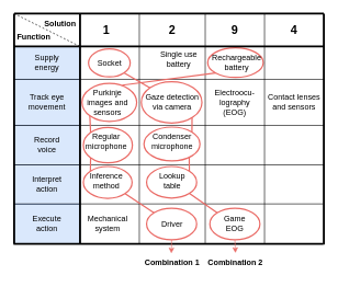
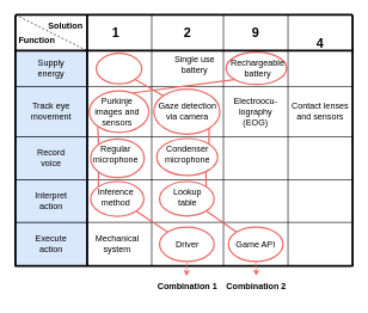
  <mxCell id="0" />
  <mxCell id="1" parent="0" />
  <mxCell id="2" value="" style="ellipse;whiteSpace=wrap;html=1;fontSize=18;strokeColor=#EA6B66;strokeWidth=2;" vertex="1" parent="1"><mxGeometry x="314.75" y="72" width="84.25" height="45" as="geometry" /></mxCell>
  <mxCell id="3" value="" style="ellipse;whiteSpace=wrap;html=1;fontSize=18;strokeColor=#EA6B66;strokeWidth=2;" vertex="1" parent="1"><mxGeometry x="133.87" y="73.75" width="63.25" height="42.5" as="geometry" /></mxCell>
  <mxCell id="4" value="" style="ellipse;whiteSpace=wrap;html=1;fontSize=18;strokeColor=#EA6B66;strokeWidth=2;" vertex="1" parent="1"><mxGeometry x="222" y="316" width="76" height="48" as="geometry" /></mxCell>
  <mxCell id="5" value="" style="ellipse;whiteSpace=wrap;html=1;fontSize=18;strokeColor=#EA6B66;strokeWidth=2;" vertex="1" parent="1"><mxGeometry x="318" y="316" width="76" height="48" as="geometry" /></mxCell>
  <mxCell id="6" value="" style="ellipse;whiteSpace=wrap;html=1;fontSize=18;strokeColor=#EA6B66;strokeWidth=2;" parent="1" vertex="1"><mxGeometry x="222" y="252.5" width="76" height="48" as="geometry" /></mxCell>
  <mxCell id="7" value="" style="ellipse;whiteSpace=wrap;html=1;fontSize=18;strokeColor=#EA6B66;strokeWidth=2;" parent="1" vertex="1"><mxGeometry x="218" y="192.5" width="85" height="51.5" as="geometry" /></mxCell>
  <mxCell id="8" value="" style="ellipse;whiteSpace=wrap;html=1;fontSize=18;strokeColor=#EA6B66;strokeWidth=2;" parent="1" vertex="1"><mxGeometry x="126" y="252.5" width="74" height="48.5" as="geometry" /></mxCell>
  <mxCell id="9" value="" style="ellipse;whiteSpace=wrap;html=1;fontSize=18;strokeColor=#EA6B66;strokeWidth=2;" parent="1" vertex="1"><mxGeometry x="126" y="193" width="74.5" height="54" as="geometry" /></mxCell>
  <mxCell id="10" value="" style="ellipse;whiteSpace=wrap;html=1;fontSize=18;strokeColor=#EA6B66;strokeWidth=2;" parent="1" vertex="1"><mxGeometry x="124" y="126.06" width="83" height="57.87" as="geometry" /></mxCell>
  <mxCell id="11" value="" style="ellipse;whiteSpace=wrap;html=1;fontSize=18;strokeColor=#EA6B66;strokeWidth=2;" parent="1" vertex="1"><mxGeometry x="214" y="123.5" width="92" height="63" as="geometry" /></mxCell>
  <mxCell id="12" value="&lt;b&gt;Function&lt;/b&gt;" style="text;html=1;strokeColor=none;fillColor=none;align=center;verticalAlign=middle;whiteSpace=wrap;rounded=0;" parent="1" vertex="1"><mxGeometry x="21" y="40" width="60" height="30" as="geometry" /></mxCell>
  <mxCell id="13" value="&lt;b&gt;Solution&lt;/b&gt;" style="text;html=1;strokeColor=none;fillColor=none;align=center;verticalAlign=middle;whiteSpace=wrap;rounded=0;" parent="1" vertex="1"><mxGeometry x="61" y="20" width="60" height="30" as="geometry" /></mxCell>
  <mxCell id="14" value="Supply&lt;br&gt;energy" style="text;html=1;strokeColor=#6c8ebf;fillColor=#dae8fc;align=center;verticalAlign=middle;whiteSpace=wrap;rounded=0;" parent="1" vertex="1"><mxGeometry x="21" y="70" width="100" height="50" as="geometry" /></mxCell>
  <mxCell id="15" value="Track eye movement" style="text;html=1;strokeColor=#6c8ebf;fillColor=#dae8fc;align=center;verticalAlign=middle;whiteSpace=wrap;rounded=0;" parent="1" vertex="1"><mxGeometry x="21" y="120" width="100" height="70" as="geometry" /></mxCell>
  <mxCell id="16" value="Record&lt;br&gt;voice" style="text;html=1;strokeColor=#6c8ebf;fillColor=#dae8fc;align=center;verticalAlign=middle;whiteSpace=wrap;rounded=0;" parent="1" vertex="1"><mxGeometry x="21" y="190" width="100" height="60" as="geometry" /></mxCell>
  <mxCell id="17" value="Interpret&lt;br&gt;action" style="text;html=1;strokeColor=#6c8ebf;fillColor=#dae8fc;align=center;verticalAlign=middle;whiteSpace=wrap;rounded=0;" parent="1" vertex="1"><mxGeometry x="21" y="250" width="100" height="60" as="geometry" /></mxCell>
  <mxCell id="18" value="" style="endArrow=none;html=1;rounded=0;" parent="1" edge="1"><mxGeometry width="50" height="50" relative="1" as="geometry"><mxPoint x="311" y="20" as="sourcePoint" /><mxPoint x="311" y="369" as="targetPoint" /></mxGeometry></mxCell>
  <mxCell id="19" value="Single use battery" style="text;html=1;strokeColor=none;fillColor=none;align=center;verticalAlign=middle;whiteSpace=wrap;rounded=0;" parent="1" vertex="1"><mxGeometry x="241" y="75" width="60" height="30" as="geometry" /></mxCell>
  <mxCell id="20" value="" style="endArrow=none;html=1;rounded=0;" parent="1" edge="1"><mxGeometry width="50" height="50" relative="1" as="geometry"><mxPoint x="211" y="20" as="sourcePoint" /><mxPoint x="211" y="370" as="targetPoint" /></mxGeometry></mxCell>
- <mxCell id="21" value="Socket" style="text;html=1;strokeColor=none;fillColor=none;align=center;verticalAlign=middle;whiteSpace=wrap;rounded=0;" parent="1" vertex="1"><mxGeometry x="135.5" y="80" width="60" height="30" as="geometry" /></mxCell>
  <mxCell id="22" value="Purkinje images and sensors" style="text;html=1;strokeColor=none;fillColor=none;align=center;verticalAlign=middle;whiteSpace=wrap;rounded=0;" parent="1" vertex="1"><mxGeometry x="126" y="140" width="74" height="30" as="geometry" /></mxCell>
  <mxCell id="23" value="Gaze detection via camera" style="text;html=1;strokeColor=none;fillColor=none;align=center;verticalAlign=middle;whiteSpace=wrap;rounded=0;" parent="1" vertex="1"><mxGeometry x="216" y="140" width="90" height="30" as="geometry" /></mxCell>
  <mxCell id="24" value="Electroocu-&lt;br&gt;lography (EOG)" style="text;html=1;strokeColor=none;fillColor=none;align=center;verticalAlign=middle;whiteSpace=wrap;rounded=0;" parent="1" vertex="1"><mxGeometry x="321" y="135" width="70" height="40" as="geometry" /></mxCell>
  <mxCell id="25" value="Contact lenses and sensors" style="text;html=1;strokeColor=none;fillColor=none;align=center;verticalAlign=middle;whiteSpace=wrap;rounded=0;" parent="1" vertex="1"><mxGeometry x="401" y="140" width="90" height="30" as="geometry" /></mxCell>
  <mxCell id="26" value="" style="endArrow=none;html=1;rounded=0;" parent="1" edge="1"><mxGeometry width="50" height="50" relative="1" as="geometry"><mxPoint x="401" y="20" as="sourcePoint" /><mxPoint x="401" y="369" as="targetPoint" /></mxGeometry></mxCell>
  <mxCell id="27" value="" style="endArrow=none;html=1;rounded=0;strokeWidth=3;" parent="1" edge="1"><mxGeometry width="50" height="50" relative="1" as="geometry"><mxPoint x="491" y="20" as="sourcePoint" /><mxPoint x="491" y="371" as="targetPoint" /></mxGeometry></mxCell>
  <mxCell id="28" value="" style="endArrow=none;html=1;rounded=0;strokeWidth=3;" parent="1" edge="1"><mxGeometry width="50" height="50" relative="1" as="geometry"><mxPoint x="21" y="70" as="sourcePoint" /><mxPoint x="491" y="70" as="targetPoint" /></mxGeometry></mxCell>
  <mxCell id="29" value="" style="endArrow=none;html=1;rounded=0;strokeWidth=1;" parent="1" edge="1"><mxGeometry width="50" height="50" relative="1" as="geometry"><mxPoint x="21" y="120" as="sourcePoint" /><mxPoint x="491" y="120" as="targetPoint" /></mxGeometry></mxCell>
  <mxCell id="30" value="" style="endArrow=none;html=1;rounded=0;strokeWidth=1;" parent="1" edge="1"><mxGeometry width="50" height="50" relative="1" as="geometry"><mxPoint x="21" y="190" as="sourcePoint" /><mxPoint x="491" y="190" as="targetPoint" /></mxGeometry></mxCell>
  <mxCell id="31" value="" style="endArrow=none;html=1;rounded=0;strokeWidth=1;" parent="1" edge="1"><mxGeometry width="50" height="50" relative="1" as="geometry"><mxPoint x="21" y="250" as="sourcePoint" /><mxPoint x="491" y="250" as="targetPoint" /></mxGeometry></mxCell>
  <mxCell id="32" value="" style="endArrow=none;dashed=1;html=1;rounded=0;strokeWidth=1;" parent="1" edge="1"><mxGeometry width="50" height="50" relative="1" as="geometry"><mxPoint x="21" y="20" as="sourcePoint" /><mxPoint x="121" y="70" as="targetPoint" /></mxGeometry></mxCell>
  <mxCell id="33" value="" style="endArrow=none;html=1;rounded=0;strokeWidth=3;" parent="1" edge="1"><mxGeometry width="50" height="50" relative="1" as="geometry"><mxPoint x="21" y="20" as="sourcePoint" /><mxPoint x="491" y="20" as="targetPoint" /></mxGeometry></mxCell>
  <mxCell id="34" value="Regular microphone" style="text;html=1;strokeColor=none;fillColor=none;align=center;verticalAlign=middle;whiteSpace=wrap;rounded=0;" parent="1" vertex="1"><mxGeometry x="131" y="200" width="60" height="30" as="geometry" /></mxCell>
  <mxCell id="35" value="Condenser microphone" style="text;html=1;strokeColor=none;fillColor=none;align=center;verticalAlign=middle;whiteSpace=wrap;rounded=0;" parent="1" vertex="1"><mxGeometry x="231" y="200" width="60" height="30" as="geometry" /></mxCell>
  <mxCell id="36" value="Inference method" style="text;html=1;strokeColor=none;fillColor=none;align=center;verticalAlign=middle;whiteSpace=wrap;rounded=0;" parent="1" vertex="1"><mxGeometry x="131" y="260" width="60" height="30" as="geometry" /></mxCell>
  <mxCell id="37" value="Lookup table" style="text;html=1;strokeColor=none;fillColor=none;align=center;verticalAlign=middle;whiteSpace=wrap;rounded=0;" parent="1" vertex="1"><mxGeometry x="231" y="260" width="60" height="30" as="geometry" /></mxCell>
  <mxCell id="38" value="&lt;b&gt;&lt;font style=&quot;font-size: 18px&quot;&gt;1&lt;/font&gt;&lt;/b&gt;" style="text;html=1;strokeColor=none;fillColor=none;align=center;verticalAlign=middle;whiteSpace=wrap;rounded=0;" parent="1" vertex="1"><mxGeometry x="131" y="30" width="60" height="30" as="geometry" /></mxCell>
  <mxCell id="39" value="&lt;b&gt;&lt;font style=&quot;font-size: 18px&quot;&gt;2&lt;/font&gt;&lt;/b&gt;" style="text;html=1;strokeColor=none;fillColor=none;align=center;verticalAlign=middle;whiteSpace=wrap;rounded=0;" parent="1" vertex="1"><mxGeometry x="231" y="30" width="60" height="30" as="geometry" /></mxCell>
  <mxCell id="40" value="&lt;b&gt;&lt;font style=&quot;font-size: 18px&quot;&gt;9&lt;/font&gt;&lt;/b&gt;" style="text;html=1;strokeColor=none;fillColor=none;align=center;verticalAlign=middle;whiteSpace=wrap;rounded=0;" parent="1" vertex="1"><mxGeometry x="326" y="30" width="60" height="30" as="geometry" /></mxCell>
- <mxCell id="41" value="&lt;b&gt;&lt;font style=&quot;font-size: 18px&quot;&gt;4&lt;/font&gt;&lt;/b&gt;" style="text;html=1;strokeColor=none;fillColor=none;align=center;verticalAlign=middle;whiteSpace=wrap;rounded=0;" parent="1" vertex="1"><mxGeometry x="416" y="30" width="60" height="30" as="geometry" /></mxCell>
+ <mxCell id="41" value="&lt;b&gt;&lt;font style=&quot;font-size: 18px&quot;&gt;4&lt;/font&gt;&lt;/b&gt;" style="text;html=1;strokeColor=none;fillColor=none;align=center;verticalAlign=middle;whiteSpace=wrap;rounded=0;" parent="1" vertex="1"><mxGeometry x="416" y="45" width="60" height="30" as="geometry" /></mxCell>
  <mxCell id="42" value="" style="endArrow=none;html=1;rounded=0;fontSize=18;strokeWidth=2;entryX=1;entryY=0;entryDx=0;entryDy=0;strokeColor=#EA6B66;" parent="1" target="7" edge="1"><mxGeometry width="50" height="50" relative="1" as="geometry"><mxPoint x="291" y="178" as="sourcePoint" /><mxPoint x="201" y="112.5" as="targetPoint" /></mxGeometry></mxCell>
  <mxCell id="43" value="" style="endArrow=none;html=1;rounded=0;fontSize=18;strokeWidth=2;entryX=1;entryY=0;entryDx=0;entryDy=0;strokeColor=#EA6B66;exitX=0.809;exitY=0.906;exitDx=0;exitDy=0;exitPerimeter=0;" parent="1" source="7" target="6" edge="1"><mxGeometry width="50" height="50" relative="1" as="geometry"><mxPoint x="243" y="156" as="sourcePoint" /><mxPoint x="211" y="122.5" as="targetPoint" /></mxGeometry></mxCell>
  <mxCell id="44" value="" style="endArrow=none;html=1;rounded=0;fontSize=18;strokeColor=#EA6B66;strokeWidth=2;entryX=0;entryY=1;entryDx=0;entryDy=0;exitX=0;exitY=0;exitDx=0;exitDy=0;" parent="1" source="9" target="10" edge="1"><mxGeometry width="50" height="50" relative="1" as="geometry"><mxPoint x="223" y="248" as="sourcePoint" /><mxPoint x="273" y="198" as="targetPoint" /></mxGeometry></mxCell>
  <mxCell id="45" value="" style="endArrow=none;html=1;rounded=0;fontSize=18;strokeColor=#EA6B66;strokeWidth=2;exitX=0;exitY=0;exitDx=0;exitDy=0;entryX=0;entryY=1;entryDx=0;entryDy=0;" parent="1" source="8" target="9" edge="1"><mxGeometry width="50" height="50" relative="1" as="geometry"><mxPoint x="223" y="248" as="sourcePoint" /><mxPoint x="273" y="198" as="targetPoint" /></mxGeometry></mxCell>
  <mxCell id="46" value="&lt;b&gt;Combination 1&lt;/b&gt;" style="text;html=1;strokeColor=none;fillColor=none;align=center;verticalAlign=middle;whiteSpace=wrap;rounded=0;fontSize=12;" parent="1" vertex="1"><mxGeometry x="213" y="384" width="96" height="30" as="geometry" /></mxCell>
  <mxCell id="47" value="&lt;b&gt;Combination 2&lt;/b&gt;" style="text;html=1;strokeColor=none;fillColor=none;align=center;verticalAlign=middle;whiteSpace=wrap;rounded=0;fontSize=12;" parent="1" vertex="1"><mxGeometry x="308.88" y="384" width="96" height="30" as="geometry" /></mxCell>
  <mxCell id="48" value="Rechargeable battery" style="text;html=1;strokeColor=none;fillColor=none;align=center;verticalAlign=middle;whiteSpace=wrap;rounded=0;" vertex="1" parent="1"><mxGeometry x="329" y="80" width="59.5" height="30" as="geometry" /></mxCell>
  <mxCell id="49" value="Execute&lt;br&gt;action" style="text;html=1;strokeColor=#6c8ebf;fillColor=#dae8fc;align=center;verticalAlign=middle;whiteSpace=wrap;rounded=0;" vertex="1" parent="1"><mxGeometry x="21" y="310" width="100" height="60" as="geometry" /></mxCell>
  <mxCell id="50" value="" style="endArrow=none;html=1;rounded=0;strokeWidth=1;" edge="1" parent="1"><mxGeometry width="50" height="50" relative="1" as="geometry"><mxPoint x="20" y="309.38" as="sourcePoint" /><mxPoint x="490" y="309.38" as="targetPoint" /></mxGeometry></mxCell>
  <mxCell id="51" value="" style="endArrow=none;html=1;rounded=0;strokeWidth=3;" parent="1" edge="1"><mxGeometry width="50" height="50" relative="1" as="geometry"><mxPoint x="20" y="370" as="sourcePoint" /><mxPoint x="490" y="370" as="targetPoint" /></mxGeometry></mxCell>
  <mxCell id="52" value="" style="endArrow=none;html=1;rounded=0;strokeWidth=3;entryX=0;entryY=1;entryDx=0;entryDy=0;" parent="1" edge="1" target="49"><mxGeometry width="50" height="50" relative="1" as="geometry"><mxPoint x="21" y="20" as="sourcePoint" /><mxPoint x="21" y="310" as="targetPoint" /></mxGeometry></mxCell>
  <mxCell id="53" value="" style="endArrow=none;html=1;rounded=0;strokeWidth=3;entryX=1;entryY=1;entryDx=0;entryDy=0;" parent="1" edge="1" target="49"><mxGeometry width="50" height="50" relative="1" as="geometry"><mxPoint x="121" y="20" as="sourcePoint" /><mxPoint x="121" y="310" as="targetPoint" /></mxGeometry></mxCell>
  <mxCell id="54" value="Mechanical system" style="text;html=1;strokeColor=none;fillColor=none;align=center;verticalAlign=middle;whiteSpace=wrap;rounded=0;" vertex="1" parent="1"><mxGeometry x="133.25" y="325" width="60" height="30" as="geometry" /></mxCell>
  <mxCell id="55" value="Driver" style="text;html=1;strokeColor=none;fillColor=none;align=center;verticalAlign=middle;whiteSpace=wrap;rounded=0;" vertex="1" parent="1"><mxGeometry x="231" y="325" width="60" height="30" as="geometry" /></mxCell>
- <mxCell id="56" value="Game EOG" style="text;html=1;strokeColor=none;fillColor=none;align=center;verticalAlign=middle;whiteSpace=wrap;rounded=0;" vertex="1" parent="1"><mxGeometry x="326" y="325" width="60" height="30" as="geometry" /></mxCell>
+ <mxCell id="56" value="Game API" style="text;html=1;strokeColor=none;fillColor=none;align=center;verticalAlign=middle;whiteSpace=wrap;rounded=0;" vertex="1" parent="1"><mxGeometry x="326" y="325" width="60" height="30" as="geometry" /></mxCell>
  <mxCell id="57" value="" style="endArrow=none;html=1;rounded=0;fontSize=18;strokeWidth=2;entryX=0.735;entryY=0.047;entryDx=0;entryDy=0;strokeColor=#EA6B66;exitX=0;exitY=1;exitDx=0;exitDy=0;entryPerimeter=0;" edge="1" parent="1" source="2" target="10"><mxGeometry width="50" height="50" relative="1" as="geometry"><mxPoint x="301" y="188" as="sourcePoint" /><mxPoint x="300.768" y="210.174" as="targetPoint" /></mxGeometry></mxCell>
  <mxCell id="58" value="" style="endArrow=none;html=1;rounded=0;fontSize=18;strokeWidth=2;entryX=0;entryY=0;entryDx=0;entryDy=0;strokeColor=#EA6B66;exitX=1;exitY=1;exitDx=0;exitDy=0;" edge="1" parent="1" source="3" target="11"><mxGeometry width="50" height="50" relative="1" as="geometry"><mxPoint x="311" y="198" as="sourcePoint" /><mxPoint x="310.768" y="220.174" as="targetPoint" /></mxGeometry></mxCell>
  <mxCell id="59" value="" style="endArrow=none;html=1;rounded=0;fontSize=18;strokeWidth=2;entryX=0;entryY=0;entryDx=0;entryDy=0;strokeColor=#EA6B66;exitX=1;exitY=1;exitDx=0;exitDy=0;" edge="1" parent="1" source="6" target="5"><mxGeometry width="50" height="50" relative="1" as="geometry"><mxPoint x="321" y="208" as="sourcePoint" /><mxPoint x="320.768" y="230.174" as="targetPoint" /></mxGeometry></mxCell>
  <mxCell id="60" value="" style="endArrow=none;html=1;rounded=0;fontSize=18;strokeWidth=2;entryX=0;entryY=0;entryDx=0;entryDy=0;strokeColor=#EA6B66;exitX=1;exitY=1;exitDx=0;exitDy=0;" edge="1" parent="1" source="8" target="4"><mxGeometry width="50" height="50" relative="1" as="geometry"><mxPoint x="331" y="218" as="sourcePoint" /><mxPoint x="330.768" y="240.174" as="targetPoint" /></mxGeometry></mxCell>
  <mxCell id="61" value="" style="endArrow=classic;html=1;rounded=0;exitX=0.5;exitY=1;exitDx=0;exitDy=0;entryX=0.485;entryY=0.018;entryDx=0;entryDy=0;fillColor=#f8cecc;strokeColor=#EA6B66;strokeWidth=1;entryPerimeter=0;" edge="1" parent="1" source="4" target="46"><mxGeometry width="50" height="50" relative="1" as="geometry"><mxPoint x="204" y="302" as="sourcePoint" /><mxPoint x="254" y="252" as="targetPoint" /></mxGeometry></mxCell>
  <mxCell id="62" value="" style="endArrow=classic;html=1;rounded=0;exitX=0.5;exitY=1;exitDx=0;exitDy=0;entryX=0.5;entryY=0;entryDx=0;entryDy=0;fillColor=#f8cecc;strokeColor=#EA6B66;strokeWidth=1;" edge="1" parent="1" source="5" target="47"><mxGeometry width="50" height="50" relative="1" as="geometry"><mxPoint x="270" y="374" as="sourcePoint" /><mxPoint x="269.56" y="394.54" as="targetPoint" /></mxGeometry></mxCell>
